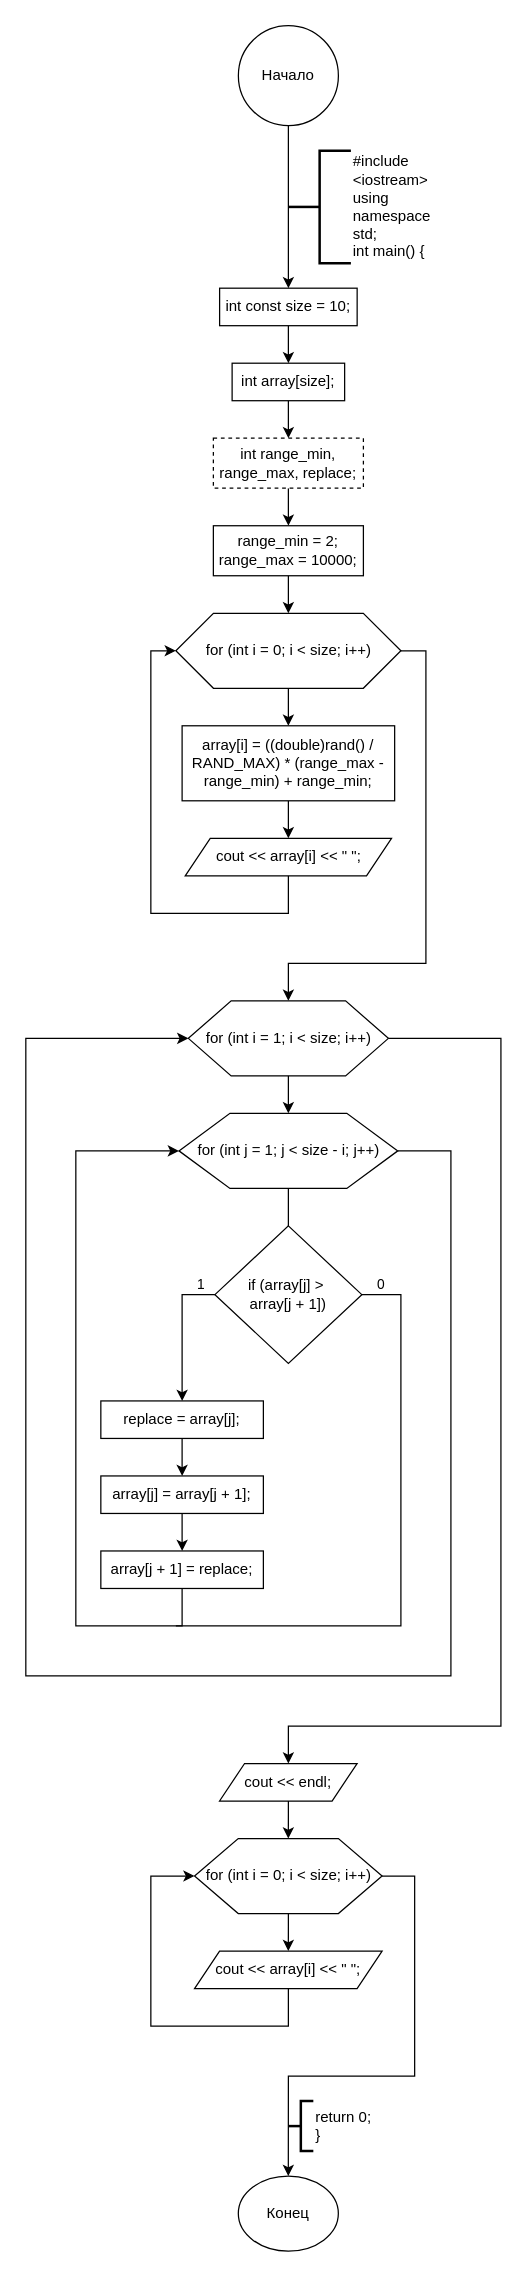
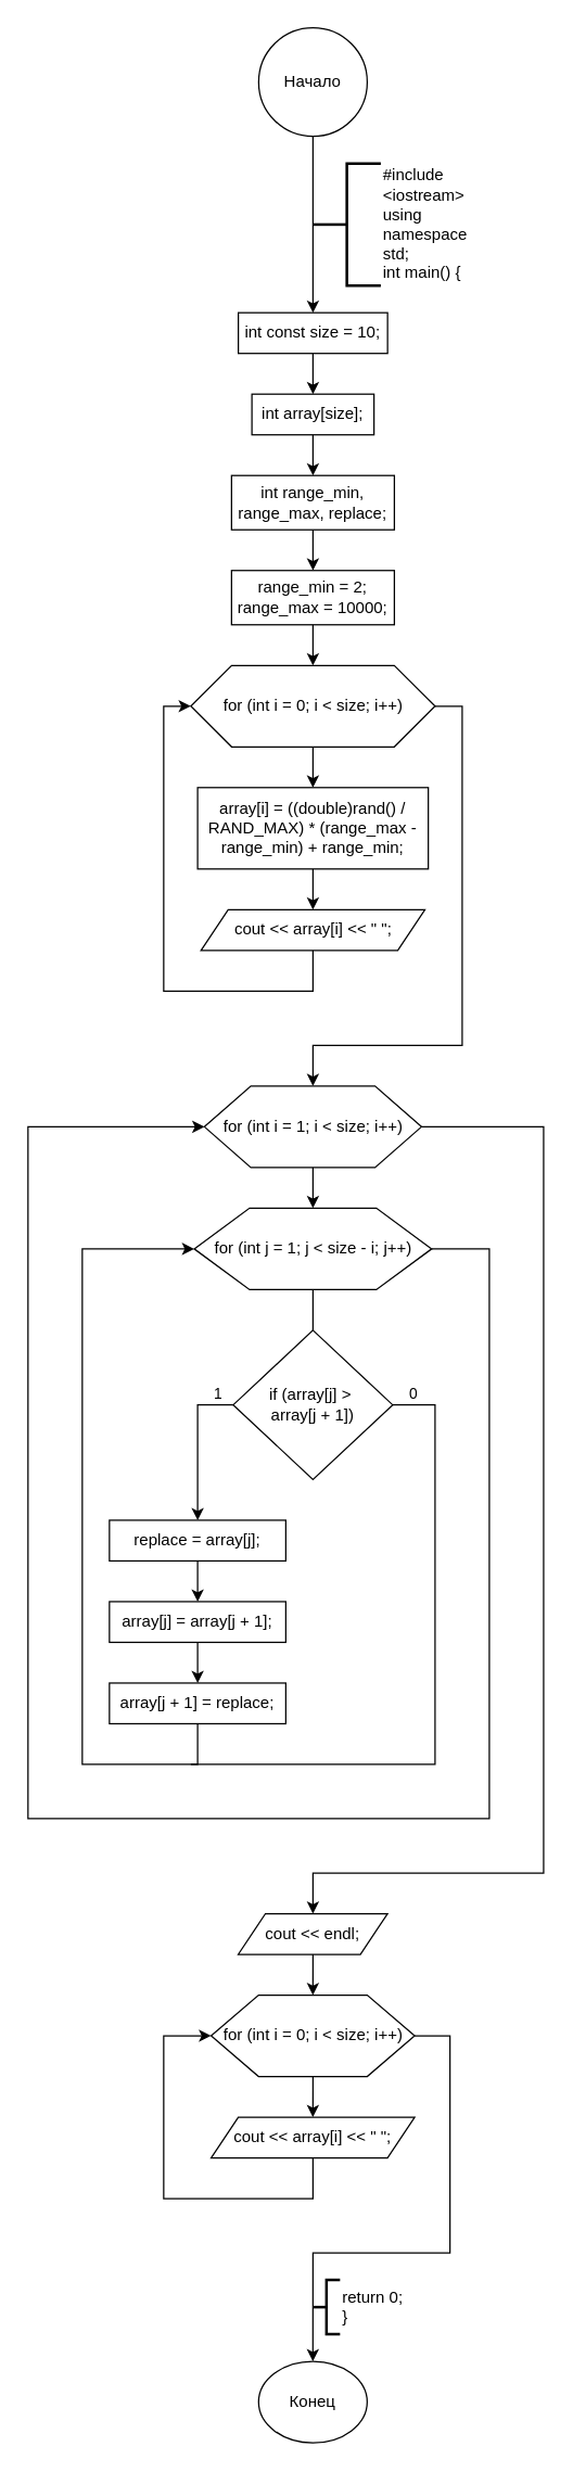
  <mxCell id="0" />
  <mxCell id="1" parent="0" />
  <mxCell id="2" style="edgeStyle=orthogonalEdgeStyle;rounded=0;orthogonalLoop=1;jettySize=auto;html=1;" edge="1" source="3" parent="1"><mxGeometry relative="1" as="geometry"><mxPoint x="230" y="230" as="targetPoint" /></mxGeometry></mxCell>
  <mxCell id="3" value="Начало" style="ellipse;whiteSpace=wrap;html=1;aspect=fixed;" vertex="1" parent="1"><mxGeometry x="190" y="20" width="80" height="80" as="geometry" /></mxCell>
  <mxCell id="4" value="&lt;div style=&quot;text-wrap: wrap;&quot;&gt;#include &amp;lt;iostream&amp;gt;&lt;/div&gt;&lt;div style=&quot;text-wrap: wrap;&quot;&gt;using namespace std;&lt;/div&gt;&lt;div style=&quot;text-wrap: wrap;&quot;&gt;int main() {&lt;/div&gt;" style="strokeWidth=2;html=1;shape=mxgraph.flowchart.annotation_2;align=left;labelPosition=right;pointerEvents=1;" vertex="1" parent="1"><mxGeometry x="230" y="120" width="50" height="90" as="geometry" /></mxCell>
  <mxCell id="5" style="edgeStyle=orthogonalEdgeStyle;rounded=0;orthogonalLoop=1;jettySize=auto;html=1;entryX=0.5;entryY=0;entryDx=0;entryDy=0;" edge="1" parent="1" source="6" target="8"><mxGeometry relative="1" as="geometry" /></mxCell>
  <mxCell id="6" value="int const size = 10;" style="rounded=0;whiteSpace=wrap;html=1;" vertex="1" parent="1"><mxGeometry x="175" y="230" width="110" height="30" as="geometry" /></mxCell>
  <mxCell id="7" style="edgeStyle=orthogonalEdgeStyle;rounded=0;orthogonalLoop=1;jettySize=auto;html=1;entryX=0.5;entryY=0;entryDx=0;entryDy=0;" edge="1" parent="1" source="8" target="10"><mxGeometry relative="1" as="geometry" /></mxCell>
  <mxCell id="8" value="int array[size];" style="rounded=0;whiteSpace=wrap;html=1;" vertex="1" parent="1"><mxGeometry x="185" y="290" width="90" height="30" as="geometry" /></mxCell>
  <mxCell id="9" style="edgeStyle=orthogonalEdgeStyle;rounded=0;orthogonalLoop=1;jettySize=auto;html=1;entryX=0.5;entryY=0;entryDx=0;entryDy=0;" edge="1" parent="1" source="10" target="12"><mxGeometry relative="1" as="geometry" /></mxCell>
- <mxCell id="10" value="int range_min, range_max, replace;" style="rounded=0;whiteSpace=wrap;html=1;dashed=1;" vertex="1" parent="1"><mxGeometry x="170" y="350" width="120" height="40" as="geometry" /></mxCell>
+ <mxCell id="10" value="int range_min, range_max, replace;" style="rounded=0;whiteSpace=wrap;html=1;" vertex="1" parent="1"><mxGeometry x="170" y="350" width="120" height="40" as="geometry" /></mxCell>
  <mxCell id="11" style="edgeStyle=orthogonalEdgeStyle;rounded=0;orthogonalLoop=1;jettySize=auto;html=1;entryX=0.5;entryY=0;entryDx=0;entryDy=0;" edge="1" parent="1" source="12"><mxGeometry relative="1" as="geometry"><mxPoint x="230" y="490" as="targetPoint" /></mxGeometry></mxCell>
  <mxCell id="12" value="&lt;div&gt;range_min = 2;&lt;/div&gt;&lt;div&gt;range_max = 10000;&lt;/div&gt;" style="rounded=0;whiteSpace=wrap;html=1;" vertex="1" parent="1"><mxGeometry x="170" y="420" width="120" height="40" as="geometry" /></mxCell>
  <mxCell id="13" style="edgeStyle=orthogonalEdgeStyle;rounded=0;orthogonalLoop=1;jettySize=auto;html=1;entryX=0.5;entryY=0;entryDx=0;entryDy=0;" edge="1" parent="1" source="15" target="17"><mxGeometry relative="1" as="geometry" /></mxCell>
  <mxCell id="14" style="edgeStyle=orthogonalEdgeStyle;rounded=0;orthogonalLoop=1;jettySize=auto;html=1;entryX=0.5;entryY=0;entryDx=0;entryDy=0;" edge="1" parent="1" source="15"><mxGeometry relative="1" as="geometry"><Array as="points"><mxPoint x="340" y="520" /><mxPoint x="340" y="770" /><mxPoint x="230" y="770" /></Array><mxPoint x="230" y="800" as="targetPoint" /></mxGeometry></mxCell>
  <mxCell id="15" value="for (int i = 0; i &amp;lt; size; i++)" style="verticalLabelPosition=middle;verticalAlign=middle;html=1;shape=hexagon;perimeter=hexagonPerimeter2;arcSize=6;size=0.167;labelPosition=center;align=center;" vertex="1" parent="1"><mxGeometry x="140" y="490" width="180" height="60" as="geometry" /></mxCell>
  <mxCell id="16" style="edgeStyle=orthogonalEdgeStyle;rounded=0;orthogonalLoop=1;jettySize=auto;html=1;entryX=0.5;entryY=0;entryDx=0;entryDy=0;" edge="1" parent="1" source="17"><mxGeometry relative="1" as="geometry"><mxPoint x="230" y="670" as="targetPoint" /></mxGeometry></mxCell>
  <mxCell id="17" value="array[i] = ((double)rand() / RAND_MAX) * (range_max - range_min) + range_min;" style="rounded=0;whiteSpace=wrap;html=1;" vertex="1" parent="1"><mxGeometry x="145" y="580" width="170" height="60" as="geometry" /></mxCell>
  <mxCell id="18" style="edgeStyle=orthogonalEdgeStyle;rounded=0;orthogonalLoop=1;jettySize=auto;html=1;entryX=0;entryY=0.5;entryDx=0;entryDy=0;" edge="1" parent="1" target="15"><mxGeometry relative="1" as="geometry"><mxPoint x="230" y="700" as="sourcePoint" /><Array as="points"><mxPoint x="230" y="730" /><mxPoint x="120" y="730" /><mxPoint x="120" y="520" /></Array></mxGeometry></mxCell>
  <mxCell id="19" value="cout &amp;lt;&amp;lt; array[i] &amp;lt;&amp;lt; &quot; &quot;;" style="shape=parallelogram;perimeter=parallelogramPerimeter;whiteSpace=wrap;html=1;fixedSize=1;" vertex="1" parent="1"><mxGeometry x="147.5" y="670" width="165" height="30" as="geometry" /></mxCell>
  <mxCell id="20" style="edgeStyle=orthogonalEdgeStyle;rounded=0;orthogonalLoop=1;jettySize=auto;html=1;entryX=0.5;entryY=0;entryDx=0;entryDy=0;" edge="1" parent="1" source="21" target="24"><mxGeometry relative="1" as="geometry" /></mxCell>
  <mxCell id="21" value="for (int i = 1; i &amp;lt; size; i++)" style="verticalLabelPosition=middle;verticalAlign=middle;html=1;shape=hexagon;perimeter=hexagonPerimeter2;arcSize=6;size=0.214;labelPosition=center;align=center;" vertex="1" parent="1"><mxGeometry x="150" y="800" width="160" height="60" as="geometry" /></mxCell>
  <mxCell id="22" style="edgeStyle=orthogonalEdgeStyle;rounded=0;orthogonalLoop=1;jettySize=auto;html=1;entryX=0.5;entryY=0;entryDx=0;entryDy=0;endArrow=none;" edge="1" parent="1" source="24" target="29"><mxGeometry relative="1" as="geometry" /></mxCell>
  <mxCell id="23" style="edgeStyle=orthogonalEdgeStyle;rounded=0;orthogonalLoop=1;jettySize=auto;html=1;entryX=0;entryY=0.5;entryDx=0;entryDy=0;" edge="1" parent="1" source="24" target="21"><mxGeometry relative="1" as="geometry"><mxPoint x="40" y="830" as="targetPoint" /><Array as="points"><mxPoint x="360" y="920" /><mxPoint x="360" y="1340" /><mxPoint x="20" y="1340" /><mxPoint x="20" y="830" /></Array></mxGeometry></mxCell>
  <mxCell id="24" value="for (int j = 1; j &amp;lt; size - i; j++)" style="verticalLabelPosition=middle;verticalAlign=middle;html=1;shape=hexagon;perimeter=hexagonPerimeter2;arcSize=6;size=0.233;labelPosition=center;align=center;" vertex="1" parent="1"><mxGeometry x="142.5" y="890" width="175" height="60" as="geometry" /></mxCell>
  <mxCell id="25" style="edgeStyle=orthogonalEdgeStyle;rounded=0;orthogonalLoop=1;jettySize=auto;html=1;entryX=0.5;entryY=0;entryDx=0;entryDy=0;" edge="1" parent="1" source="29" target="31"><mxGeometry relative="1" as="geometry"><Array as="points"><mxPoint x="145" y="1035" /></Array></mxGeometry></mxCell>
  <mxCell id="26" value="1" style="edgeLabel;html=1;align=center;verticalAlign=bottom;resizable=0;points=[];labelPosition=center;verticalLabelPosition=top;" vertex="1" connectable="0" parent="25"><mxGeometry x="-0.776" relative="1" as="geometry"><mxPoint as="offset" /></mxGeometry></mxCell>
  <mxCell id="27" style="edgeStyle=orthogonalEdgeStyle;rounded=0;orthogonalLoop=1;jettySize=auto;html=1;endArrow=none;startFill=0;" edge="1" parent="1"><mxGeometry relative="1" as="geometry"><mxPoint x="140" y="1300" as="targetPoint" /><mxPoint x="288.23" y="1035" as="sourcePoint" /><Array as="points"><mxPoint x="320" y="1035" /><mxPoint x="320" y="1300" /></Array></mxGeometry></mxCell>
  <mxCell id="28" value="0" style="edgeLabel;html=1;align=center;verticalAlign=bottom;resizable=0;points=[];labelPosition=center;verticalLabelPosition=top;" vertex="1" connectable="0" parent="27"><mxGeometry x="-0.939" relative="1" as="geometry"><mxPoint as="offset" /></mxGeometry></mxCell>
  <mxCell id="29" value="if (array[j] &amp;gt;&amp;nbsp;&lt;div&gt;array[j + 1])&lt;br&gt;&lt;/div&gt;" style="rhombus;whiteSpace=wrap;html=1;" vertex="1" parent="1"><mxGeometry x="171.25" y="980" width="117.5" height="110" as="geometry" /></mxCell>
  <mxCell id="30" style="edgeStyle=orthogonalEdgeStyle;rounded=0;orthogonalLoop=1;jettySize=auto;html=1;entryX=0.5;entryY=0;entryDx=0;entryDy=0;" edge="1" parent="1" source="31" target="33"><mxGeometry relative="1" as="geometry" /></mxCell>
  <mxCell id="31" value="replace = array[j];" style="rounded=0;whiteSpace=wrap;html=1;" vertex="1" parent="1"><mxGeometry x="80" y="1120" width="130" height="30" as="geometry" /></mxCell>
  <mxCell id="32" style="edgeStyle=orthogonalEdgeStyle;rounded=0;orthogonalLoop=1;jettySize=auto;html=1;entryX=0.5;entryY=0;entryDx=0;entryDy=0;" edge="1" parent="1" source="33" target="35"><mxGeometry relative="1" as="geometry" /></mxCell>
  <mxCell id="33" value="array[j] = array[j + 1];" style="rounded=0;whiteSpace=wrap;html=1;" vertex="1" parent="1"><mxGeometry x="80" y="1180" width="130" height="30" as="geometry" /></mxCell>
  <mxCell id="34" style="edgeStyle=orthogonalEdgeStyle;rounded=0;orthogonalLoop=1;jettySize=auto;html=1;entryX=0;entryY=0.5;entryDx=0;entryDy=0;" edge="1" parent="1" source="35" target="24"><mxGeometry relative="1" as="geometry"><mxPoint x="90" y="920" as="targetPoint" /><Array as="points"><mxPoint x="145" y="1300" /><mxPoint x="60" y="1300" /><mxPoint x="60" y="920" /></Array></mxGeometry></mxCell>
  <mxCell id="35" value="array[j + 1] = replace;" style="rounded=0;whiteSpace=wrap;html=1;" vertex="1" parent="1"><mxGeometry x="80" y="1240" width="130" height="30" as="geometry" /></mxCell>
  <mxCell id="36" style="edgeStyle=orthogonalEdgeStyle;rounded=0;orthogonalLoop=1;jettySize=auto;html=1;" edge="1" parent="1" source="21"><mxGeometry relative="1" as="geometry"><mxPoint x="230" y="1410" as="targetPoint" /><mxPoint x="310" y="830" as="sourcePoint" /><Array as="points"><mxPoint x="400" y="830" /><mxPoint x="400" y="1380" /><mxPoint x="230" y="1380" /></Array></mxGeometry></mxCell>
  <mxCell id="37" style="edgeStyle=orthogonalEdgeStyle;rounded=0;orthogonalLoop=1;jettySize=auto;html=1;entryX=0.5;entryY=0;entryDx=0;entryDy=0;" edge="1" parent="1" source="38" target="41"><mxGeometry relative="1" as="geometry" /></mxCell>
  <mxCell id="38" value="cout &amp;lt;&amp;lt; endl;" style="shape=parallelogram;perimeter=parallelogramPerimeter;whiteSpace=wrap;html=1;fixedSize=1;" vertex="1" parent="1"><mxGeometry x="174.96" y="1410" width="110" height="30" as="geometry" /></mxCell>
  <mxCell id="39" style="edgeStyle=orthogonalEdgeStyle;rounded=0;orthogonalLoop=1;jettySize=auto;html=1;entryX=0.5;entryY=0;entryDx=0;entryDy=0;" edge="1" parent="1" source="41" target="43"><mxGeometry relative="1" as="geometry" /></mxCell>
  <mxCell id="40" style="edgeStyle=orthogonalEdgeStyle;rounded=0;orthogonalLoop=1;jettySize=auto;html=1;entryX=0.5;entryY=0;entryDx=0;entryDy=0;" edge="1" parent="1" source="41" target="44"><mxGeometry relative="1" as="geometry"><mxPoint x="329.96" y="1680" as="targetPoint" /><Array as="points"><mxPoint x="330.96" y="1500" /><mxPoint x="330.96" y="1660" /><mxPoint x="229.96" y="1660" /></Array></mxGeometry></mxCell>
  <mxCell id="41" value="for (int i = 0; i &amp;lt; size; i++)" style="verticalLabelPosition=middle;verticalAlign=middle;html=1;shape=hexagon;perimeter=hexagonPerimeter2;arcSize=6;size=0.233;labelPosition=center;align=center;" vertex="1" parent="1"><mxGeometry x="154.96" y="1470" width="150" height="60" as="geometry" /></mxCell>
  <mxCell id="42" style="edgeStyle=orthogonalEdgeStyle;rounded=0;orthogonalLoop=1;jettySize=auto;html=1;entryX=0;entryY=0.5;entryDx=0;entryDy=0;" edge="1" parent="1" source="43" target="41"><mxGeometry relative="1" as="geometry"><mxPoint x="109.96" y="1500" as="targetPoint" /><Array as="points"><mxPoint x="229.96" y="1620" /><mxPoint x="119.96" y="1620" /><mxPoint x="119.96" y="1500" /></Array></mxGeometry></mxCell>
  <mxCell id="43" value="cout &amp;lt;&amp;lt; array[i] &amp;lt;&amp;lt; &quot; &quot;;" style="shape=parallelogram;perimeter=parallelogramPerimeter;whiteSpace=wrap;html=1;fixedSize=1;" vertex="1" parent="1"><mxGeometry x="154.96" y="1560" width="150" height="30" as="geometry" /></mxCell>
  <mxCell id="44" value="Конец" style="ellipse;whiteSpace=wrap;html=1;aspect=fixed;" vertex="1" parent="1"><mxGeometry x="189.96" y="1740" width="80" height="60" as="geometry" /></mxCell>
  <mxCell id="45" value="return 0;&lt;div&gt;}&lt;/div&gt;" style="strokeWidth=2;html=1;shape=mxgraph.flowchart.annotation_2;align=left;labelPosition=right;pointerEvents=1;" vertex="1" parent="1"><mxGeometry x="229.96" y="1680" width="20" height="40" as="geometry" /></mxCell>
